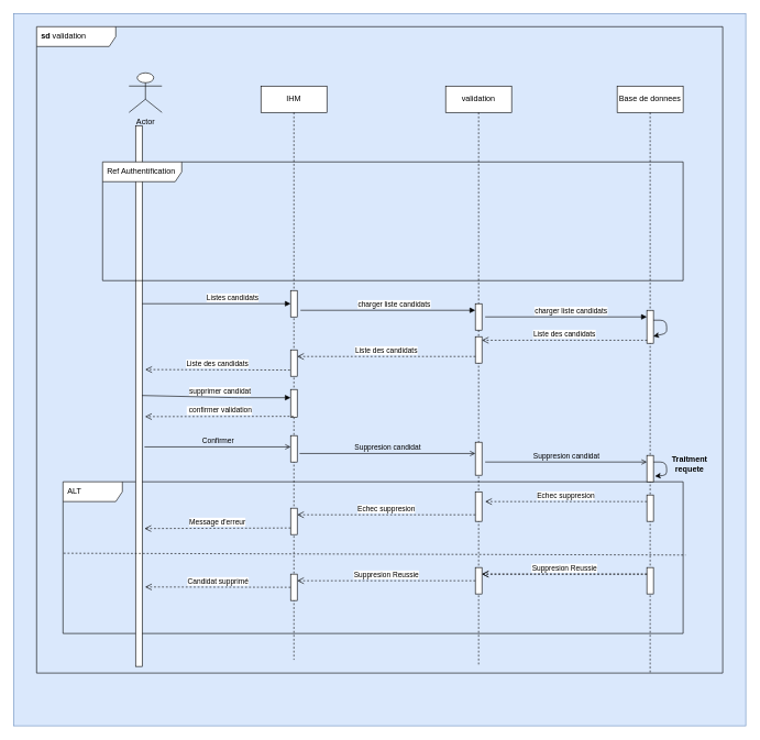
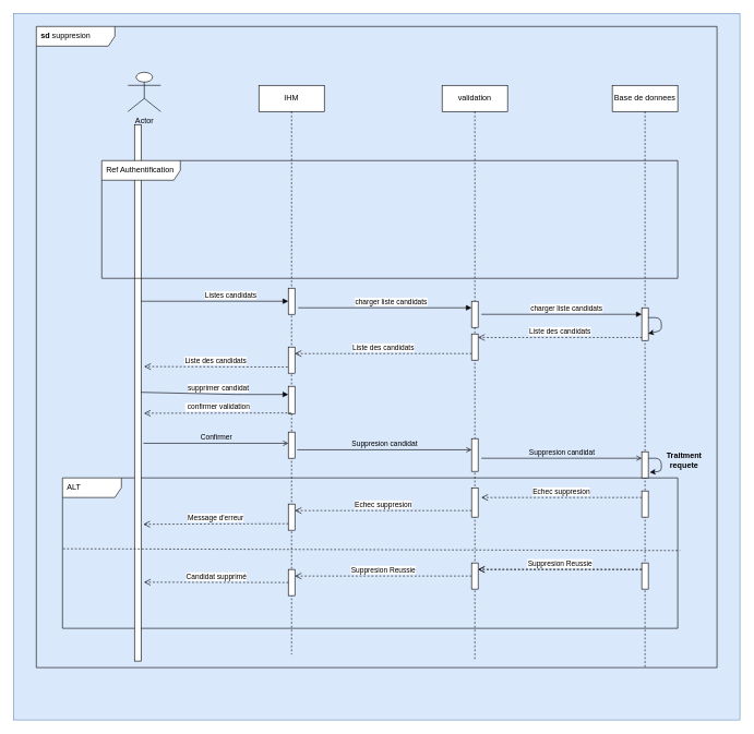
  <mxCell id="0" />
  <mxCell id="1" parent="0" />
  <mxCell id="2" value="" style="rounded=0;whiteSpace=wrap;html=1;fillColor=#dae8fc;strokeColor=#6c8ebf;" vertex="1" parent="1"><mxGeometry x="20" y="20" width="1110" height="1080" as="geometry" /></mxCell>
- <mxCell id="3" value="&lt;b&gt;sd&lt;/b&gt;&amp;nbsp;validation" style="shape=umlFrame;whiteSpace=wrap;html=1;width=120;height=30;boundedLbl=1;verticalAlign=middle;align=left;spacingLeft=5;" vertex="1" parent="1"><mxGeometry x="55" y="40" width="1040" height="980" as="geometry" /></mxCell>
+ <mxCell id="3" value="&lt;b&gt;sd&lt;/b&gt;&amp;nbsp;suppresion" style="shape=umlFrame;whiteSpace=wrap;html=1;width=120;height=30;boundedLbl=1;verticalAlign=middle;align=left;spacingLeft=5;" vertex="1" parent="1"><mxGeometry x="55" y="40" width="1040" height="980" as="geometry" /></mxCell>
  <mxCell id="4" value="ALT" style="shape=umlFrame;whiteSpace=wrap;html=1;width=90;height=30;boundedLbl=1;verticalAlign=middle;align=left;spacingLeft=5;" vertex="1" parent="1"><mxGeometry x="95" y="730" width="940" height="230" as="geometry" /></mxCell>
  <mxCell id="5" value="Actor" style="shape=umlActor;verticalLabelPosition=bottom;verticalAlign=top;html=1;" vertex="1" parent="1"><mxGeometry x="195" y="110" width="50" height="60" as="geometry" /></mxCell>
  <mxCell id="6" value="" style="html=1;points=[];perimeter=orthogonalPerimeter;" vertex="1" parent="1"><mxGeometry x="205" y="190" width="10" height="820" as="geometry" /></mxCell>
  <mxCell id="7" value="IHM" style="shape=umlLifeline;perimeter=lifelinePerimeter;whiteSpace=wrap;html=1;container=1;collapsible=0;recursiveResize=0;outlineConnect=0;" vertex="1" parent="1"><mxGeometry x="395" y="130" width="100" height="870" as="geometry" /></mxCell>
  <mxCell id="8" value="" style="html=1;points=[];perimeter=orthogonalPerimeter;" vertex="1" parent="7"><mxGeometry x="45" y="310" width="10" height="40" as="geometry" /></mxCell>
  <mxCell id="9" value="" style="html=1;points=[];perimeter=orthogonalPerimeter;" vertex="1" parent="7"><mxGeometry x="45" y="400" width="10" height="40" as="geometry" /></mxCell>
  <mxCell id="10" value="" style="html=1;verticalAlign=bottom;labelBackgroundColor=none;endArrow=block;endFill=1;exitX=0.982;exitY=0.499;exitDx=0;exitDy=0;exitPerimeter=0;" edge="1" parent="7" source="6"><mxGeometry width="160" relative="1" as="geometry"><mxPoint x="-115" y="472.5" as="sourcePoint" /><mxPoint x="45" y="472.5" as="targetPoint" /><Array as="points"><mxPoint x="-35" y="472.5" /></Array></mxGeometry></mxCell>
  <mxCell id="11" value="supprimer candidat" style="edgeLabel;html=1;align=center;verticalAlign=middle;resizable=0;points=[];" vertex="1" connectable="0" parent="10"><mxGeometry x="0.16" y="2" relative="1" as="geometry"><mxPoint x="-13" y="-8" as="offset" /></mxGeometry></mxCell>
  <mxCell id="12" value="" style="html=1;points=[];perimeter=orthogonalPerimeter;" vertex="1" parent="7"><mxGeometry x="45" y="460" width="10" height="42.5" as="geometry" /></mxCell>
  <mxCell id="13" value="" style="html=1;points=[];perimeter=orthogonalPerimeter;" vertex="1" parent="7"><mxGeometry x="45" y="530" width="10" height="40" as="geometry" /></mxCell>
  <mxCell id="14" value="" style="html=1;points=[];perimeter=orthogonalPerimeter;" vertex="1" parent="7"><mxGeometry x="45" y="740" width="10" height="40" as="geometry" /></mxCell>
  <mxCell id="15" value="validation" style="shape=umlLifeline;perimeter=lifelinePerimeter;whiteSpace=wrap;html=1;container=1;collapsible=0;recursiveResize=0;outlineConnect=0;" vertex="1" parent="1"><mxGeometry x="675" y="130" width="100" height="880" as="geometry" /></mxCell>
  <mxCell id="16" value="" style="html=1;points=[];perimeter=orthogonalPerimeter;" vertex="1" parent="15"><mxGeometry x="45" y="330" width="10" height="40" as="geometry" /></mxCell>
  <mxCell id="17" value="" style="html=1;points=[];perimeter=orthogonalPerimeter;" vertex="1" parent="15"><mxGeometry x="45" y="380" width="10" height="40" as="geometry" /></mxCell>
  <mxCell id="18" value="" style="html=1;points=[];perimeter=orthogonalPerimeter;" vertex="1" parent="15"><mxGeometry x="45" y="540" width="10" height="50" as="geometry" /></mxCell>
  <mxCell id="19" value="" style="html=1;points=[];perimeter=orthogonalPerimeter;" vertex="1" parent="15"><mxGeometry x="45" y="730" width="10" height="40" as="geometry" /></mxCell>
  <mxCell id="20" value="Base de donnees" style="shape=umlLifeline;perimeter=lifelinePerimeter;whiteSpace=wrap;html=1;container=1;collapsible=0;recursiveResize=0;outlineConnect=0;" vertex="1" parent="1"><mxGeometry x="935" y="130" width="100" height="890" as="geometry" /></mxCell>
  <mxCell id="21" value="" style="html=1;verticalAlign=bottom;labelBackgroundColor=none;endArrow=block;endFill=1;" edge="1" parent="20" target="23"><mxGeometry width="160" relative="1" as="geometry"><mxPoint x="-200" y="350" as="sourcePoint" /><mxPoint x="-40" y="350" as="targetPoint" /></mxGeometry></mxCell>
  <mxCell id="22" value="charger liste candidats" style="edgeLabel;html=1;align=center;verticalAlign=middle;resizable=0;points=[];" vertex="1" connectable="0" parent="21"><mxGeometry x="0.16" y="2" relative="1" as="geometry"><mxPoint x="-13" y="-8" as="offset" /></mxGeometry></mxCell>
  <mxCell id="23" value="" style="html=1;points=[];perimeter=orthogonalPerimeter;" vertex="1" parent="20"><mxGeometry x="45" y="340" width="10" height="50" as="geometry" /></mxCell>
  <mxCell id="24" style="edgeStyle=none;html=1;entryX=0.971;entryY=0.787;entryDx=0;entryDy=0;entryPerimeter=0;" edge="1" parent="20" source="23" target="23"><mxGeometry relative="1" as="geometry" /></mxCell>
  <mxCell id="25" value="Suppresion candidat" style="html=1;verticalAlign=bottom;labelBackgroundColor=none;endArrow=open;endFill=0;exitX=1.359;exitY=0.594;exitDx=0;exitDy=0;exitPerimeter=0;" edge="1" parent="20" target="26"><mxGeometry width="160" relative="1" as="geometry"><mxPoint x="-200" y="570.0" as="sourcePoint" /><mxPoint x="20" y="570" as="targetPoint" /></mxGeometry></mxCell>
  <mxCell id="26" value="" style="html=1;points=[];perimeter=orthogonalPerimeter;" vertex="1" parent="20"><mxGeometry x="45" y="560" width="10" height="40" as="geometry" /></mxCell>
  <mxCell id="27" style="edgeStyle=none;html=1;entryX=1.224;entryY=0.788;entryDx=0;entryDy=0;entryPerimeter=0;" edge="1" parent="20" source="26" target="26"><mxGeometry relative="1" as="geometry" /></mxCell>
  <mxCell id="28" value="" style="html=1;points=[];perimeter=orthogonalPerimeter;" vertex="1" parent="20"><mxGeometry x="45" y="730" width="10" height="40" as="geometry" /></mxCell>
  <mxCell id="29" value="Ref Authentification" style="shape=umlFrame;whiteSpace=wrap;html=1;width=120;height=30;boundedLbl=1;verticalAlign=middle;align=left;spacingLeft=5;" vertex="1" parent="1"><mxGeometry x="155" y="245" width="880" height="180" as="geometry" /></mxCell>
  <mxCell id="30" value="" style="html=1;verticalAlign=bottom;labelBackgroundColor=none;endArrow=block;endFill=1;" edge="1" parent="1" target="8"><mxGeometry width="160" relative="1" as="geometry"><mxPoint x="215" y="460" as="sourcePoint" /><mxPoint x="375" y="460" as="targetPoint" /></mxGeometry></mxCell>
  <mxCell id="31" value="Listes candidats" style="edgeLabel;html=1;align=center;verticalAlign=middle;resizable=0;points=[];" vertex="1" connectable="0" parent="30"><mxGeometry x="0.42" y="1" relative="1" as="geometry"><mxPoint x="-24" y="-9" as="offset" /></mxGeometry></mxCell>
  <mxCell id="32" value="" style="html=1;verticalAlign=bottom;labelBackgroundColor=none;endArrow=block;endFill=1;" edge="1" parent="1" target="16"><mxGeometry width="160" relative="1" as="geometry"><mxPoint x="455" y="470" as="sourcePoint" /><mxPoint x="615" y="470" as="targetPoint" /></mxGeometry></mxCell>
  <mxCell id="33" value="charger liste candidats" style="edgeLabel;html=1;align=center;verticalAlign=middle;resizable=0;points=[];" vertex="1" connectable="0" parent="32"><mxGeometry x="0.16" y="2" relative="1" as="geometry"><mxPoint x="-13" y="-8" as="offset" /></mxGeometry></mxCell>
  <mxCell id="34" value="Traitment&#10;requete" style="text;align=center;fontStyle=1;verticalAlign=middle;spacingLeft=3;spacingRight=3;strokeColor=none;rotatable=0;points=[[0,0.5],[1,0.5]];portConstraint=eastwest;" vertex="1" parent="1"><mxGeometry x="1015" y="690" width="60" height="26" as="geometry" /></mxCell>
  <mxCell id="35" value="Liste des candidats" style="html=1;verticalAlign=bottom;endArrow=open;dashed=1;endSize=8;exitX=0.029;exitY=0.908;exitDx=0;exitDy=0;exitPerimeter=0;" edge="1" parent="1" source="23" target="17"><mxGeometry relative="1" as="geometry"><mxPoint x="982" y="510" as="sourcePoint" /><mxPoint x="842" y="510" as="targetPoint" /></mxGeometry></mxCell>
  <mxCell id="36" value="Liste des candidats" style="html=1;verticalAlign=bottom;endArrow=open;dashed=1;endSize=8;exitX=0.029;exitY=0.908;exitDx=0;exitDy=0;exitPerimeter=0;" edge="1" parent="1" target="9"><mxGeometry relative="1" as="geometry"><mxPoint x="720.14" y="540" as="sourcePoint" /><mxPoint x="469.85" y="540" as="targetPoint" /></mxGeometry></mxCell>
  <mxCell id="37" value="Liste des candidats" style="html=1;verticalAlign=bottom;endArrow=open;dashed=1;endSize=8;exitX=-0.088;exitY=0.765;exitDx=0;exitDy=0;exitPerimeter=0;entryX=1.482;entryY=0.451;entryDx=0;entryDy=0;entryPerimeter=0;" edge="1" parent="1" source="9" target="6"><mxGeometry relative="1" as="geometry"><mxPoint x="730.07" y="590" as="sourcePoint" /><mxPoint x="459.93" y="590" as="targetPoint" /></mxGeometry></mxCell>
  <mxCell id="38" value="&amp;nbsp;confirmer validation" style="html=1;verticalAlign=bottom;endArrow=open;dashed=1;endSize=8;exitX=-0.088;exitY=0.765;exitDx=0;exitDy=0;exitPerimeter=0;entryX=1.453;entryY=0.538;entryDx=0;entryDy=0;entryPerimeter=0;" edge="1" parent="1" target="6"><mxGeometry relative="1" as="geometry"><mxPoint x="444.3" y="630.78" as="sourcePoint" /><mxPoint x="225" y="630" as="targetPoint" /></mxGeometry></mxCell>
  <mxCell id="39" value="Confirmer" style="html=1;verticalAlign=bottom;labelBackgroundColor=none;endArrow=open;endFill=0;exitX=1.359;exitY=0.594;exitDx=0;exitDy=0;exitPerimeter=0;" edge="1" parent="1" source="6" target="13"><mxGeometry width="160" relative="1" as="geometry"><mxPoint x="285" y="675" as="sourcePoint" /><mxPoint x="445" y="675" as="targetPoint" /></mxGeometry></mxCell>
  <mxCell id="40" value="Suppresion candidat" style="html=1;verticalAlign=bottom;labelBackgroundColor=none;endArrow=open;endFill=0;exitX=1.359;exitY=0.594;exitDx=0;exitDy=0;exitPerimeter=0;" edge="1" parent="1" target="18"><mxGeometry width="160" relative="1" as="geometry"><mxPoint x="453.59" y="687.08" as="sourcePoint" /><mxPoint x="675" y="687.08" as="targetPoint" /></mxGeometry></mxCell>
  <mxCell id="41" value="" style="html=1;points=[];perimeter=orthogonalPerimeter;" vertex="1" parent="1"><mxGeometry x="980" y="750" width="10" height="40" as="geometry" /></mxCell>
  <mxCell id="42" value="Echec suppresion" style="html=1;verticalAlign=bottom;endArrow=open;dashed=1;endSize=8;exitX=-0.088;exitY=0.765;exitDx=0;exitDy=0;exitPerimeter=0;" edge="1" parent="1"><mxGeometry relative="1" as="geometry"><mxPoint x="980" y="760" as="sourcePoint" /><mxPoint x="735" y="760" as="targetPoint" /></mxGeometry></mxCell>
  <mxCell id="43" value="" style="html=1;points=[];perimeter=orthogonalPerimeter;" vertex="1" parent="1"><mxGeometry x="720" y="745.19" width="10" height="44.81" as="geometry" /></mxCell>
  <mxCell id="44" value="Echec suppresion" style="html=1;verticalAlign=bottom;endArrow=open;dashed=1;endSize=8;exitX=-0.088;exitY=0.765;exitDx=0;exitDy=0;exitPerimeter=0;" edge="1" parent="1" target="45"><mxGeometry relative="1" as="geometry"><mxPoint x="720" y="780" as="sourcePoint" /><mxPoint x="475" y="780" as="targetPoint" /></mxGeometry></mxCell>
  <mxCell id="45" value="" style="html=1;points=[];perimeter=orthogonalPerimeter;" vertex="1" parent="1"><mxGeometry x="440" y="770" width="10" height="40" as="geometry" /></mxCell>
  <mxCell id="46" value="Message d'erreur" style="html=1;verticalAlign=bottom;endArrow=open;dashed=1;endSize=8;entryX=1.359;entryY=0.745;entryDx=0;entryDy=0;entryPerimeter=0;" edge="1" parent="1" target="6"><mxGeometry relative="1" as="geometry"><mxPoint x="440" y="800" as="sourcePoint" /><mxPoint x="215" y="820" as="targetPoint" /></mxGeometry></mxCell>
  <mxCell id="47" value="" style="endArrow=none;dashed=1;html=1;exitX=0.001;exitY=0.471;exitDx=0;exitDy=0;exitPerimeter=0;entryX=1.004;entryY=0.483;entryDx=0;entryDy=0;entryPerimeter=0;" edge="1" parent="1" source="4" target="4"><mxGeometry width="50" height="50" relative="1" as="geometry"><mxPoint x="420" y="890" as="sourcePoint" /><mxPoint x="470" y="840" as="targetPoint" /></mxGeometry></mxCell>
  <mxCell id="48" value="Suppresion Reussie" style="html=1;verticalAlign=bottom;endArrow=open;dashed=1;endSize=8;exitX=-0.088;exitY=0.765;exitDx=0;exitDy=0;exitPerimeter=0;" edge="1" parent="1" target="19"><mxGeometry relative="1" as="geometry"><mxPoint x="980" y="870" as="sourcePoint" /><mxPoint x="735" y="870" as="targetPoint" /></mxGeometry></mxCell>
  <mxCell id="49" value="Suppresion Reussie" style="html=1;verticalAlign=bottom;endArrow=open;dashed=1;endSize=8;exitX=-0.088;exitY=0.765;exitDx=0;exitDy=0;exitPerimeter=0;" edge="1" parent="1"><mxGeometry relative="1" as="geometry"><mxPoint x="980" y="870" as="sourcePoint" /><mxPoint x="730" y="870" as="targetPoint" /></mxGeometry></mxCell>
  <mxCell id="50" value="Suppresion Reussie" style="html=1;verticalAlign=bottom;endArrow=open;dashed=1;endSize=8;exitX=-0.088;exitY=0.765;exitDx=0;exitDy=0;exitPerimeter=0;" edge="1" parent="1" target="14"><mxGeometry relative="1" as="geometry"><mxPoint x="720" y="880" as="sourcePoint" /><mxPoint x="470" y="880" as="targetPoint" /></mxGeometry></mxCell>
  <mxCell id="51" value="Candidat supprimé" style="html=1;verticalAlign=bottom;endArrow=open;dashed=1;endSize=8;exitX=-0.088;exitY=0.765;exitDx=0;exitDy=0;exitPerimeter=0;entryX=1.453;entryY=0.853;entryDx=0;entryDy=0;entryPerimeter=0;" edge="1" parent="1" target="6"><mxGeometry relative="1" as="geometry"><mxPoint x="440" y="890" as="sourcePoint" /><mxPoint x="235" y="890" as="targetPoint" /></mxGeometry></mxCell>
